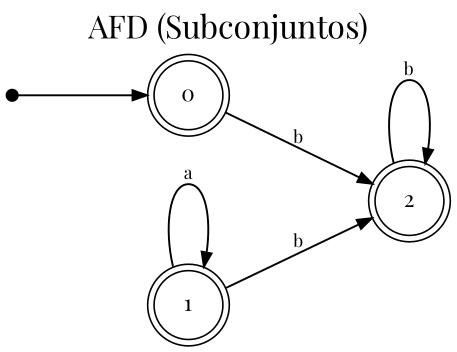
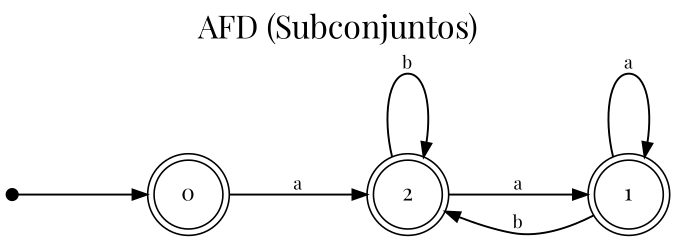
  digraph {
    concentrate=true
    fontname="Playfair Display"
    fontsize=20
    label="AFD (Subconjuntos)"
    labelloc=t
    nodesep=0.7
    rankdir=LR
    ranksep=1.1
    splines=true
    node [fontname="Playfair Display" shape=doublecircle]
    edge [arrowsize=0.9 fontname="Playfair Display" fontsize=11 labeldistance=1.6 penwidth=1.2]
    __start [height=0.6 shape=point width=0.1]
    0 [height=0.6 width=0.6]
    2 [height=0.6 width=0.6]
    1 [height=0.6 width=0.6]
    __start -> 0
-   0 -> 2 [label=b]
+   0 -> 2 [label=a]
    2 -> 2 [label=b]
+   2 -> 1 [label=a]
    1 -> 2 [label=b]
    1 -> 1 [label=a]
  }
